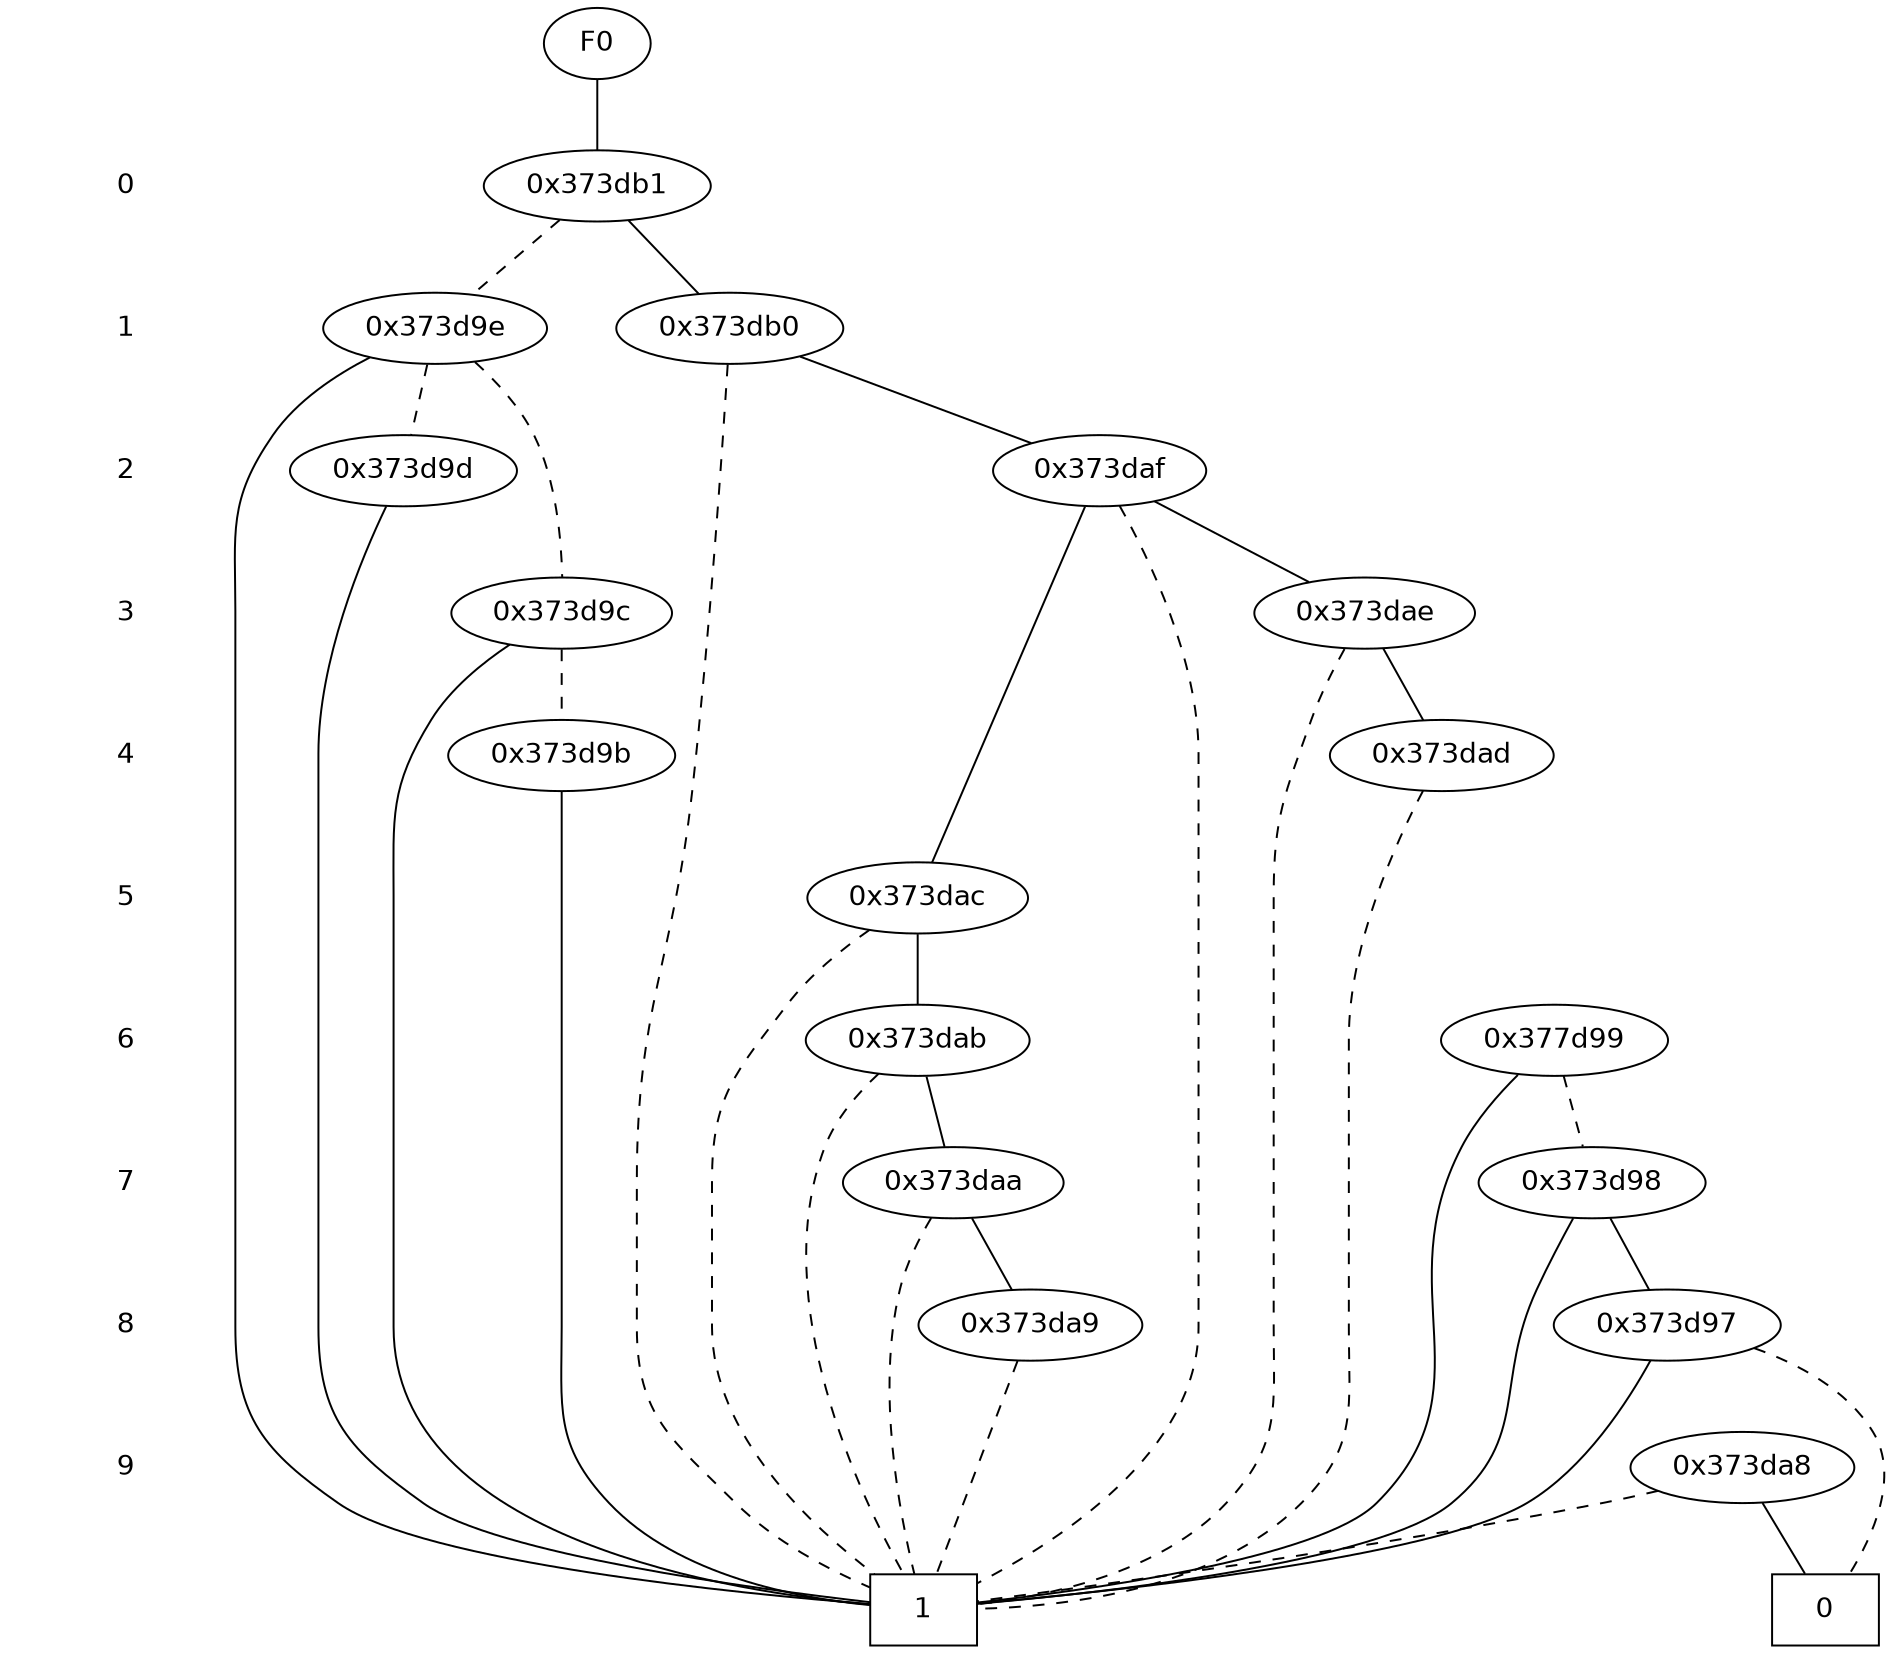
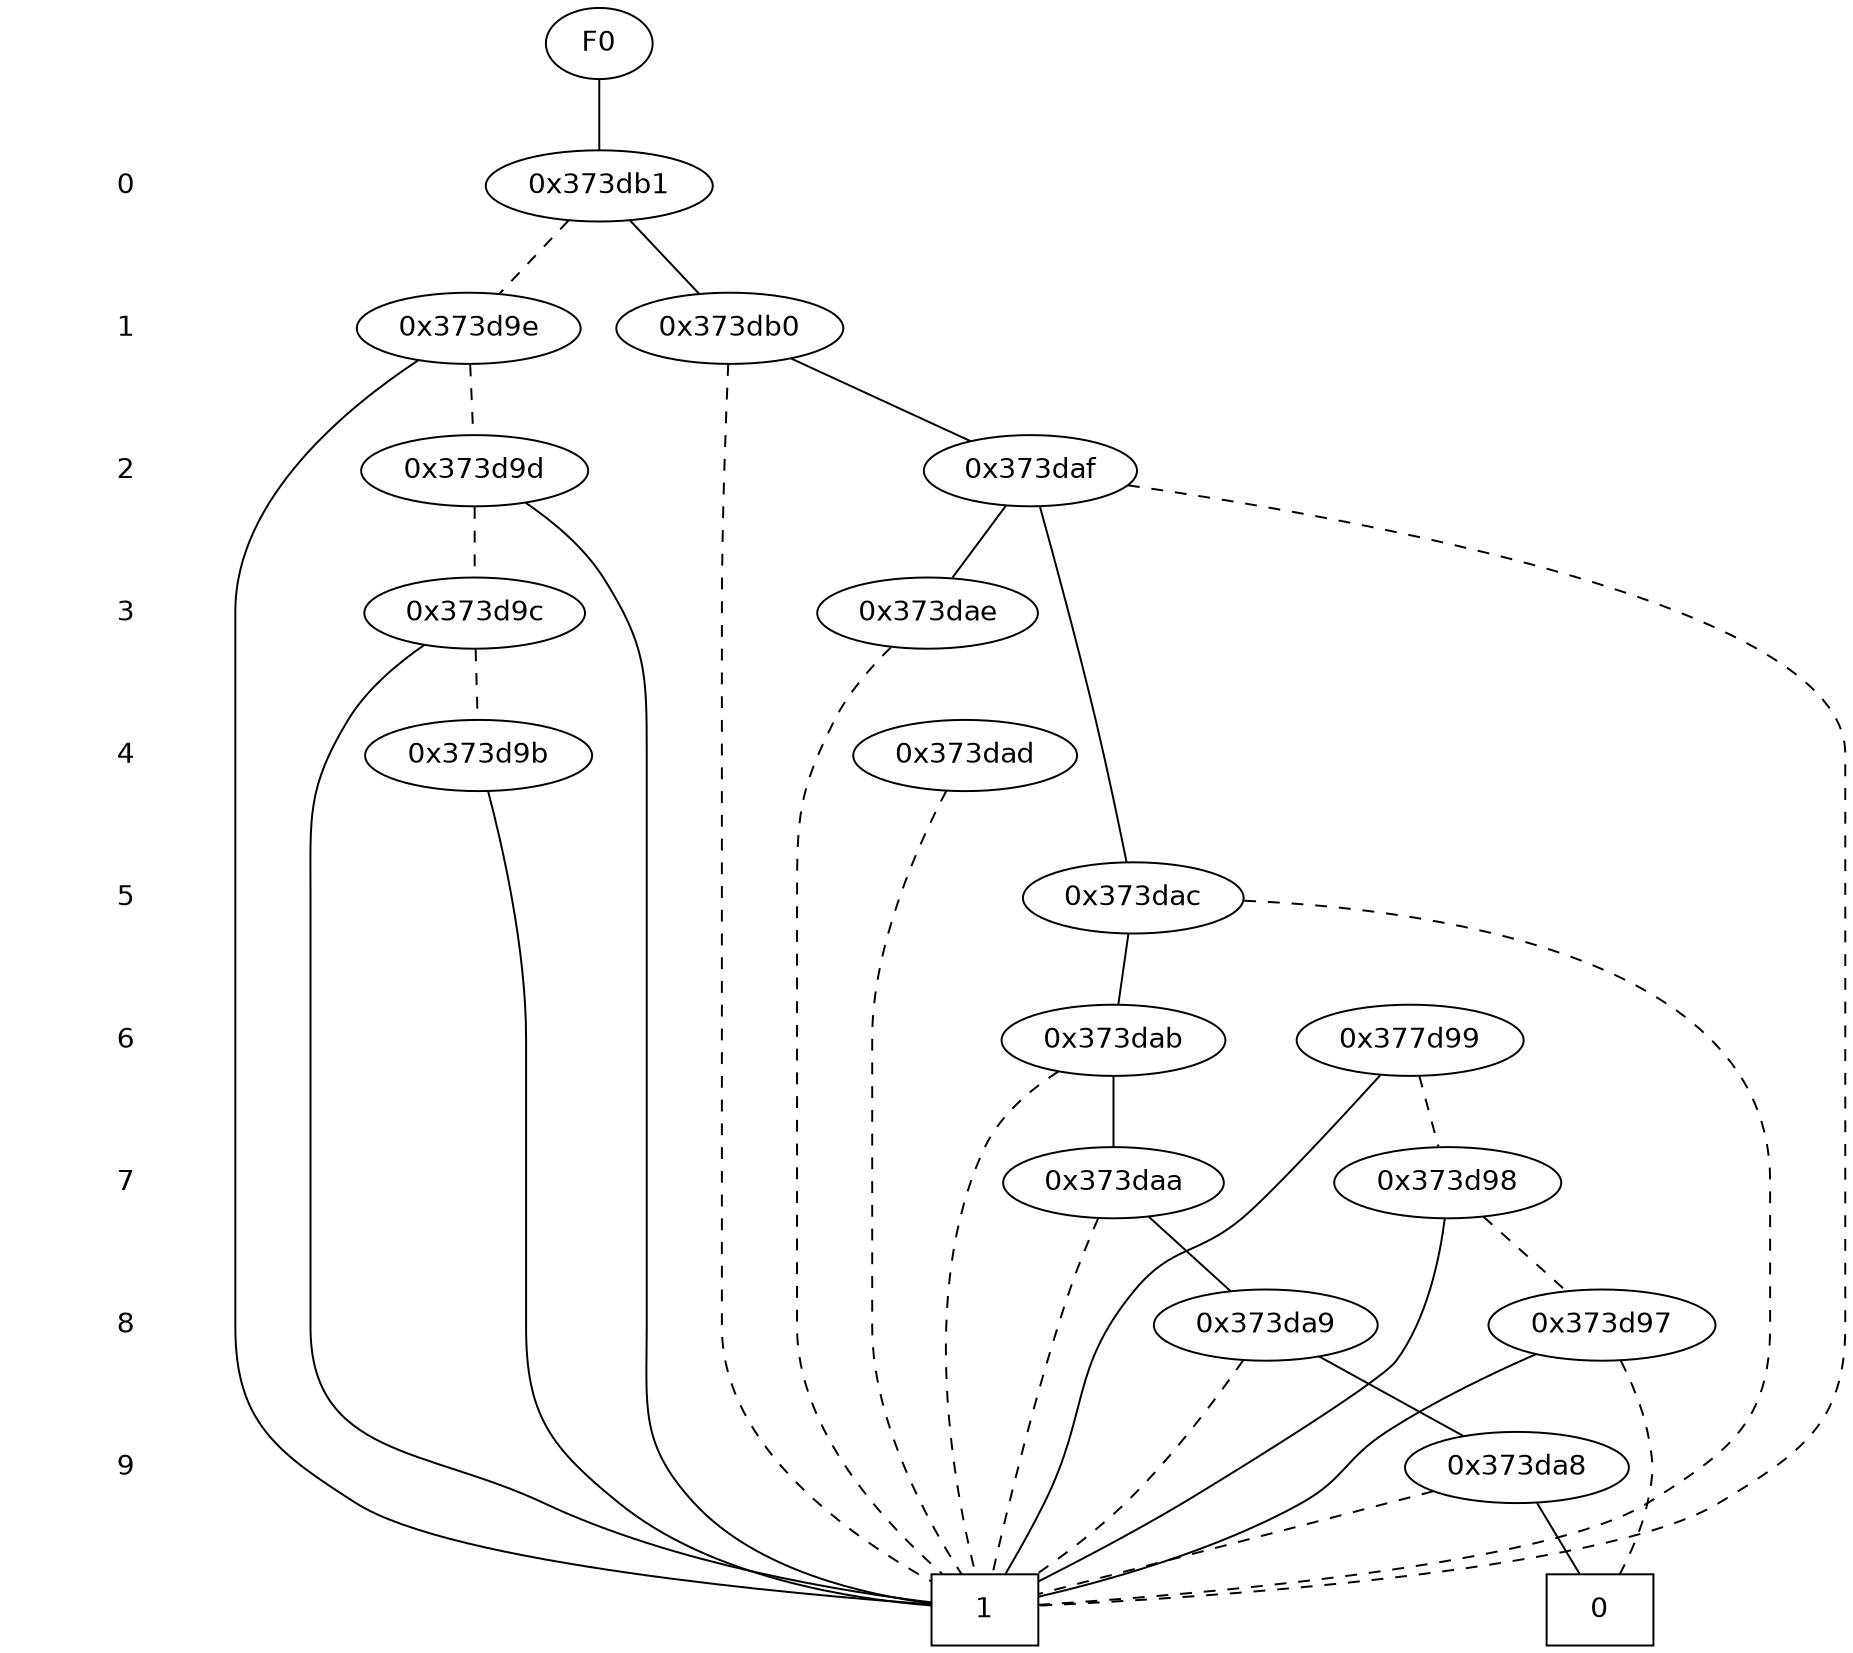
  digraph {
    fontname="DejaVu Sans"
    node [fontname="DejaVu Sans"]
    edge [dir=none fontname="DejaVu Sans"]
    "CONST NODES" [shape=plaintext style=invis]
    " 0 " [shape=plaintext]
    " 1 " [shape=plaintext]
    " 2 " [shape=plaintext]
    " 3 " [shape=plaintext]
    " 4 " [shape=plaintext]
    " 5 " [shape=plaintext]
    " 6 " [shape=plaintext]
    " 7 " [shape=plaintext]
    " 8 " [shape=plaintext]
    " 9 " [shape=plaintext]
    F0 [shape=ellipse]
    "0x373db1"
    "0x373d9e"
    "0x373db0"
    "0x373d9d"
    "0x373daf"
    "0x373d9c"
    "0x373dae"
    "0x373d9b"
    "0x373dad"
    "0x373dac"
    n23 [label="0x377d99"]
    "0x373dab"
    "0x373d98"
    "0x373daa"
    "0x373d97"
    "0x373da9"
    "0x373da8"
    n30 [label=0 shape=box]
    n31 [label=1 shape=box]
    subgraph sub_1 {
      "CONST NODES"
      " 0 "
      " 1 "
      " 2 "
      " 3 "
      " 4 "
      " 5 "
      " 6 "
      " 7 "
      " 8 "
      " 9 "
    }
    subgraph sub_2 {
      rank=same
      F0
    }
    subgraph sub_3 {
      rank=same
      " 0 "
      "0x373db1"
    }
    subgraph sub_4 {
      rank=same
      " 1 "
      "0x373d9e"
      "0x373db0"
    }
    subgraph sub_5 {
      rank=same
      " 2 "
      "0x373d9d"
      "0x373daf"
    }
    subgraph sub_6 {
      rank=same
      " 3 "
      "0x373d9c"
      "0x373dae"
    }
    subgraph sub_7 {
      rank=same
      " 4 "
      "0x373d9b"
      "0x373dad"
    }
    subgraph sub_8 {
      rank=same
      " 5 "
      "0x373dac"
    }
    subgraph sub_9 {
      rank=same
      " 6 "
      n23
      "0x373dab"
    }
    subgraph sub_10 {
      rank=same
      " 7 "
      "0x373d98"
      "0x373daa"
    }
    subgraph sub_11 {
      rank=same
      " 8 "
      "0x373d97"
      "0x373da9"
    }
    subgraph sub_12 {
      rank=same
      " 9 "
      "0x373da8"
    }
    subgraph sub_13 {
      rank=same
      "CONST NODES"
      subgraph sub_14 {
        rank=same
        n30
        n31
      }
    }
    " 0 " -> " 1 " [style=invis]
    " 1 " -> " 2 " [style=invis]
    " 2 " -> " 3 " [style=invis]
    " 3 " -> " 4 " [style=invis]
    " 4 " -> " 5 " [style=invis]
    " 5 " -> " 6 " [style=invis]
    " 6 " -> " 7 " [style=invis]
    " 7 " -> " 8 " [style=invis]
    " 8 " -> " 9 " [style=invis]
    " 9 " -> "CONST NODES" [style=invis]
    F0 -> "0x373db1" [style=solid]
    "0x373db1" -> "0x373d9e" [style=dashed]
    "0x373db1" -> "0x373db0"
    "0x373d9e" -> "0x373d9d" [style=dashed]
    "0x373d9e" -> n31
    "0x373db0" -> "0x373daf"
    "0x373db0" -> n31 [style=dashed]
-   "0x373d9e" -> "0x373d9c" [style=dashed]
+   "0x373d9d" -> "0x373d9c" [style=dashed]
    "0x373d9d" -> n31
    "0x373daf" -> "0x373dae"
    "0x373daf" -> "0x373dac"
    "0x373daf" -> n31 [style=dashed]
    "0x373d9c" -> "0x373d9b" [style=dashed]
    "0x373d9c" -> n31
-   "0x373dae" -> "0x373dad"
    "0x373dae" -> n31 [style=dashed]
    "0x373d9b" -> n31
    "0x373dad" -> n31 [style=dashed]
    "0x373dac" -> "0x373dab"
    "0x373dac" -> n31 [style=dashed]
    n23 -> "0x373d98" [style=dashed]
    n23 -> n31
    "0x373dab" -> "0x373daa"
    "0x373dab" -> n31 [style=dashed]
-   "0x373d98" -> "0x373d97" [style=solid]
+   "0x373d98" -> "0x373d97" [style=dashed]
    "0x373d98" -> n31
    "0x373daa" -> "0x373da9"
    "0x373daa" -> n31 [style=dashed]
    "0x373d97" -> n30 [style=dashed]
    "0x373d97" -> n31
+   "0x373da9" -> "0x373da8"
    "0x373da9" -> n31 [style=dashed]
    "0x373da8" -> n30
    "0x373da8" -> n31 [style=dashed]
  }
